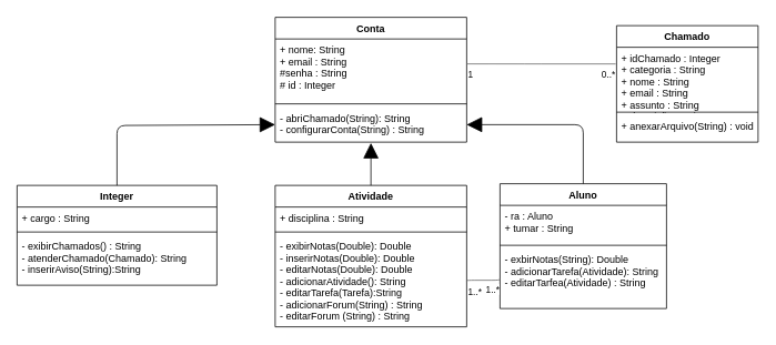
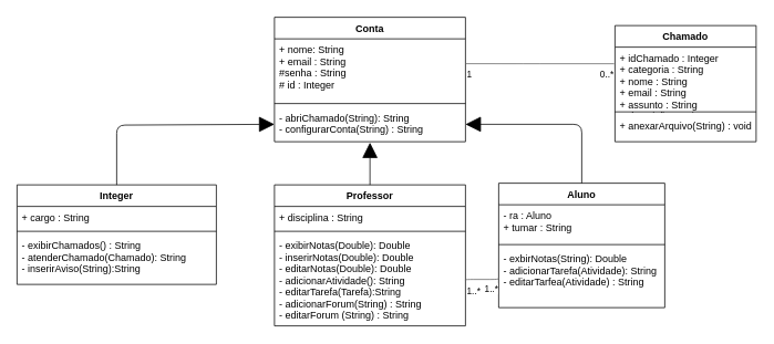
  <mxCell id="0" />
  <mxCell id="1" parent="0" />
  <mxCell id="2" value="Conta" style="swimlane;fontStyle=1;align=center;verticalAlign=top;childLayout=stackLayout;horizontal=1;startSize=26;horizontalStack=0;resizeParent=1;resizeParentMax=0;resizeLast=0;collapsible=1;marginBottom=0;" vertex="1" parent="1"><mxGeometry x="330" y="20" width="230" height="150" as="geometry"><mxRectangle x="360" y="340" width="70" height="26" as="alternateBounds" /></mxGeometry></mxCell>
  <mxCell id="3" value="+ nome: String&#10;+ email : String&#10;#senha : String&#10;# id : Integer" style="text;strokeColor=none;fillColor=none;align=left;verticalAlign=top;spacingLeft=4;spacingRight=4;overflow=hidden;rotatable=0;points=[[0,0.5],[1,0.5]];portConstraint=eastwest;" vertex="1" parent="2"><mxGeometry y="26" width="230" height="74" as="geometry" /></mxCell>
  <mxCell id="4" value="" style="line;strokeWidth=1;fillColor=none;align=left;verticalAlign=middle;spacingTop=-1;spacingLeft=3;spacingRight=3;rotatable=0;labelPosition=right;points=[];portConstraint=eastwest;" vertex="1" parent="2"><mxGeometry y="100" width="230" height="8" as="geometry" /></mxCell>
  <mxCell id="5" value="- abriChamado(String): String&#10;- configurarConta(String) : String&#10;" style="text;strokeColor=none;fillColor=none;align=left;verticalAlign=top;spacingLeft=4;spacingRight=4;overflow=hidden;rotatable=0;points=[[0,0.5],[1,0.5]];portConstraint=eastwest;" vertex="1" parent="2"><mxGeometry y="108" width="230" height="42" as="geometry" /></mxCell>
  <mxCell id="6" value="Integer" style="swimlane;fontStyle=1;align=center;verticalAlign=top;childLayout=stackLayout;horizontal=1;startSize=26;horizontalStack=0;resizeParent=1;resizeParentMax=0;resizeLast=0;collapsible=1;marginBottom=0;" vertex="1" parent="1"><mxGeometry x="20" y="222" width="240" height="120" as="geometry" /></mxCell>
  <mxCell id="7" value="+ cargo : String" style="text;strokeColor=none;fillColor=none;align=left;verticalAlign=top;spacingLeft=4;spacingRight=4;overflow=hidden;rotatable=0;points=[[0,0.5],[1,0.5]];portConstraint=eastwest;" vertex="1" parent="6"><mxGeometry y="26" width="240" height="26" as="geometry" /></mxCell>
  <mxCell id="8" value="" style="line;strokeWidth=1;fillColor=none;align=left;verticalAlign=middle;spacingTop=-1;spacingLeft=3;spacingRight=3;rotatable=0;labelPosition=right;points=[];portConstraint=eastwest;" vertex="1" parent="6"><mxGeometry y="52" width="240" height="8" as="geometry" /></mxCell>
  <mxCell id="9" value="- exibirChamados() : String&#10;- atenderChamado(Chamado): String&#10;- inserirAviso(String):String&#10;&#10;&#10;" style="text;strokeColor=none;fillColor=none;align=left;verticalAlign=top;spacingLeft=4;spacingRight=4;overflow=hidden;rotatable=0;points=[[0,0.5],[1,0.5]];portConstraint=eastwest;" vertex="1" parent="6"><mxGeometry y="60" width="240" height="60" as="geometry" /></mxCell>
- <mxCell id="10" value="Atividade" style="swimlane;fontStyle=1;align=center;verticalAlign=top;childLayout=stackLayout;horizontal=1;startSize=26;horizontalStack=0;resizeParent=1;resizeParentMax=0;resizeLast=0;collapsible=1;marginBottom=0;" vertex="1" parent="1"><mxGeometry x="330" y="222" width="230" height="170" as="geometry" /></mxCell>
+ <mxCell id="10" value="Professor" style="swimlane;fontStyle=1;align=center;verticalAlign=top;childLayout=stackLayout;horizontal=1;startSize=26;horizontalStack=0;resizeParent=1;resizeParentMax=0;resizeLast=0;collapsible=1;marginBottom=0;" vertex="1" parent="1"><mxGeometry x="330" y="222" width="230" height="170" as="geometry" /></mxCell>
  <mxCell id="11" value="+ disciplina : String" style="text;strokeColor=none;fillColor=none;align=left;verticalAlign=top;spacingLeft=4;spacingRight=4;overflow=hidden;rotatable=0;points=[[0,0.5],[1,0.5]];portConstraint=eastwest;" vertex="1" parent="10"><mxGeometry y="26" width="230" height="26" as="geometry" /></mxCell>
  <mxCell id="12" value="" style="line;strokeWidth=1;fillColor=none;align=left;verticalAlign=middle;spacingTop=-1;spacingLeft=3;spacingRight=3;rotatable=0;labelPosition=right;points=[];portConstraint=eastwest;" vertex="1" parent="10"><mxGeometry y="52" width="230" height="8" as="geometry" /></mxCell>
  <mxCell id="13" value="- exibirNotas(Double): Double&#10;- inserirNotas(Double): Double&#10;- editarNotas(Double): Double&#10;- adicionarAtividade(): String&#10;- editarTarefa(Tarefa):String&#10;- adicionarForum(String) : String&#10;- editarForum (String) : String&#10;&#10;" style="text;strokeColor=none;fillColor=none;align=left;verticalAlign=top;spacingLeft=4;spacingRight=4;overflow=hidden;rotatable=0;points=[[0,0.5],[1,0.5]];portConstraint=eastwest;" vertex="1" parent="10"><mxGeometry y="60" width="230" height="110" as="geometry" /></mxCell>
  <mxCell id="14" value="Aluno" style="swimlane;fontStyle=1;align=center;verticalAlign=top;childLayout=stackLayout;horizontal=1;startSize=26;horizontalStack=0;resizeParent=1;resizeParentMax=0;resizeLast=0;collapsible=1;marginBottom=0;" vertex="1" parent="1"><mxGeometry x="600" y="220" width="200" height="150" as="geometry" /></mxCell>
  <mxCell id="15" value="- ra : Aluno&#10;+ tumar : String&#10;" style="text;strokeColor=none;fillColor=none;align=left;verticalAlign=top;spacingLeft=4;spacingRight=4;overflow=hidden;rotatable=0;points=[[0,0.5],[1,0.5]];portConstraint=eastwest;" vertex="1" parent="14"><mxGeometry y="26" width="200" height="44" as="geometry" /></mxCell>
  <mxCell id="16" value="" style="line;strokeWidth=1;fillColor=none;align=left;verticalAlign=middle;spacingTop=-1;spacingLeft=3;spacingRight=3;rotatable=0;labelPosition=right;points=[];portConstraint=eastwest;" vertex="1" parent="14"><mxGeometry y="70" width="200" height="8" as="geometry" /></mxCell>
  <mxCell id="17" value="- exbirNotas(String): Double&#10;- adicionarTarefa(Atividade): String&#10;- editarTarfea(Atividade) : String&#10;" style="text;strokeColor=none;fillColor=none;align=left;verticalAlign=top;spacingLeft=4;spacingRight=4;overflow=hidden;rotatable=0;points=[[0,0.5],[1,0.5]];portConstraint=eastwest;" vertex="1" parent="14"><mxGeometry y="78" width="200" height="72" as="geometry" /></mxCell>
  <mxCell id="18" value="" style="endArrow=block;endSize=16;endFill=1;html=1;entryX=0.5;entryY=1.024;entryDx=0;entryDy=0;entryPerimeter=0;exitX=0.5;exitY=0;exitDx=0;exitDy=0;" edge="1" parent="1" source="10" target="5"><mxGeometry width="160" relative="1" as="geometry"><mxPoint x="438" y="220" as="sourcePoint" /><mxPoint x="460" y="210" as="targetPoint" /></mxGeometry></mxCell>
  <mxCell id="19" value="" style="endArrow=block;endSize=16;endFill=1;html=1;entryX=1;entryY=0.5;entryDx=0;entryDy=0;exitX=0.5;exitY=0;exitDx=0;exitDy=0;" edge="1" parent="1" source="14" target="5"><mxGeometry width="160" relative="1" as="geometry"><mxPoint x="300" y="210" as="sourcePoint" /><mxPoint x="460" y="210" as="targetPoint" /><Array as="points"><mxPoint x="700" y="149" /></Array></mxGeometry></mxCell>
  <mxCell id="20" value="" style="endArrow=block;endSize=16;endFill=1;html=1;entryX=0;entryY=0.5;entryDx=0;entryDy=0;exitX=0.5;exitY=0;exitDx=0;exitDy=0;" edge="1" parent="1" source="6" target="5"><mxGeometry width="160" relative="1" as="geometry"><mxPoint x="300" y="210" as="sourcePoint" /><mxPoint x="460" y="210" as="targetPoint" /><Array as="points"><mxPoint x="140" y="150" /></Array></mxGeometry></mxCell>
  <mxCell id="21" value="Chamado&#10;" style="swimlane;fontStyle=1;align=center;verticalAlign=top;childLayout=stackLayout;horizontal=1;startSize=26;horizontalStack=0;resizeParent=1;resizeParentMax=0;resizeLast=0;collapsible=1;marginBottom=0;" vertex="1" parent="1"><mxGeometry x="740" y="30" width="170" height="140" as="geometry"><mxRectangle x="770" y="350" width="90" height="26" as="alternateBounds" /></mxGeometry></mxCell>
  <mxCell id="22" value="+ idChamado : Integer&#10;+ categoria : String&#10;+ nome : String&#10;+ email : String&#10;+ assunto : String&#10;+ descrição : String&#10;" style="text;strokeColor=none;fillColor=none;align=left;verticalAlign=top;spacingLeft=4;spacingRight=4;overflow=hidden;rotatable=0;points=[[0,0.5],[1,0.5]];portConstraint=eastwest;" vertex="1" parent="21"><mxGeometry y="26" width="170" height="74" as="geometry" /></mxCell>
  <mxCell id="23" value="" style="line;strokeWidth=1;fillColor=none;align=left;verticalAlign=middle;spacingTop=-1;spacingLeft=3;spacingRight=3;rotatable=0;labelPosition=right;points=[];portConstraint=eastwest;" vertex="1" parent="21"><mxGeometry y="100" width="170" height="8" as="geometry" /></mxCell>
  <mxCell id="24" value="+ anexarArquivo(String) : void" style="text;strokeColor=none;fillColor=none;align=left;verticalAlign=top;spacingLeft=4;spacingRight=4;overflow=hidden;rotatable=0;points=[[0,0.5],[1,0.5]];portConstraint=eastwest;" vertex="1" parent="21"><mxGeometry y="108" width="170" height="32" as="geometry" /></mxCell>
  <mxCell id="25" value="" style="endArrow=none;html=1;endSize=12;startArrow=none;startSize=14;startFill=0;edgeStyle=orthogonalEdgeStyle;exitX=1;exitY=0.405;exitDx=0;exitDy=0;exitPerimeter=0;endFill=0;fillColor=#f5f5f5;strokeColor=#666666;" edge="1" parent="1" source="3"><mxGeometry x="-0.106" y="7" relative="1" as="geometry"><mxPoint x="390" y="210" as="sourcePoint" /><mxPoint x="739" y="76" as="targetPoint" /><Array as="points"><mxPoint x="640" y="76" /><mxPoint x="640" y="76" /></Array><mxPoint as="offset" /></mxGeometry></mxCell>
  <mxCell id="26" value="1" style="edgeLabel;resizable=0;html=1;align=left;verticalAlign=top;" connectable="0" vertex="1" parent="25"><mxGeometry x="-1" relative="1" as="geometry" /></mxCell>
  <mxCell id="27" value="0..*" style="edgeLabel;resizable=0;html=1;align=right;verticalAlign=top;" connectable="0" vertex="1" parent="25"><mxGeometry x="1" relative="1" as="geometry" /></mxCell>
  <mxCell id="28" value="" style="endArrow=none;html=1;endSize=12;startArrow=none;startSize=14;startFill=0;edgeStyle=orthogonalEdgeStyle;exitX=1;exitY=0.5;exitDx=0;exitDy=0;endFill=0;fillColor=#f5f5f5;strokeColor=#666666;entryX=0;entryY=0.5;entryDx=0;entryDy=0;" edge="1" parent="1" source="13" target="17"><mxGeometry x="-0.106" y="7" relative="1" as="geometry"><mxPoint x="570" y="85.97" as="sourcePoint" /><mxPoint x="749" y="86" as="targetPoint" /><Array as="points"><mxPoint x="560" y="336" /></Array><mxPoint as="offset" /></mxGeometry></mxCell>
  <mxCell id="29" value="1..*" style="edgeLabel;resizable=0;html=1;align=left;verticalAlign=top;" connectable="0" vertex="1" parent="28"><mxGeometry x="-1" relative="1" as="geometry" /></mxCell>
  <mxCell id="30" value="1..*" style="edgeLabel;resizable=0;html=1;align=right;verticalAlign=top;" connectable="0" vertex="1" parent="28"><mxGeometry x="1" relative="1" as="geometry" /></mxCell>
